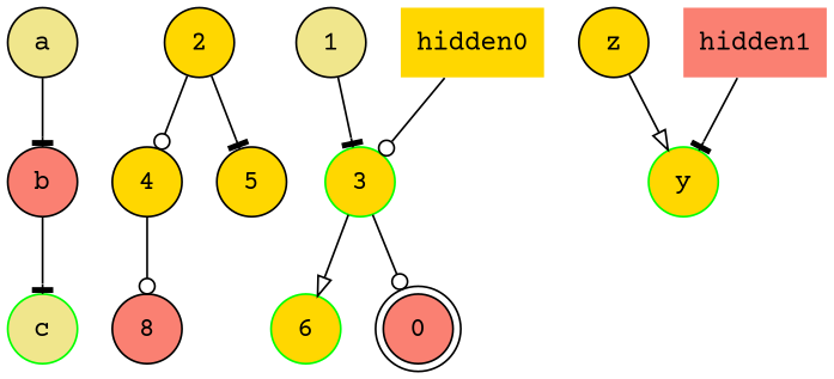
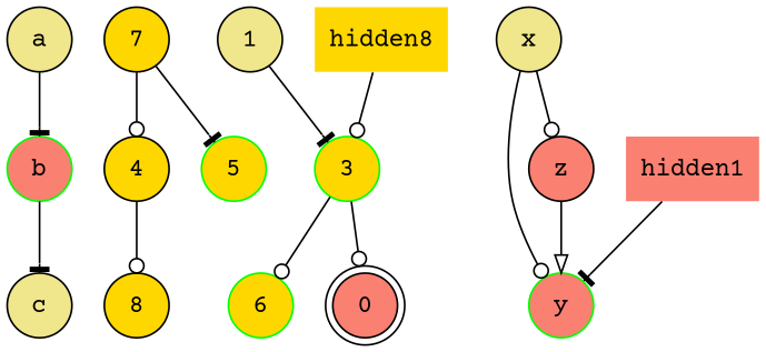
  digraph {
    fontname="Courier Prime"
    node [fillcolor=salmon fontname="Courier Prime" shape=circle style=filled]
    edge [arrowhead=odot fontname="Courier Prime"]
-   c [fillcolor=khaki color=green]
-   b
+   c [fillcolor=khaki]
+   b [color=green]
    a [fillcolor=khaki]
    4 [fillcolor=gold]
-   8
+   8 [fillcolor=gold]
    3 [color=green fillcolor=gold]
    6 [color=green fillcolor=gold]
    n8 [label=0 shape=doublecircle]
-   2 [fillcolor=gold]
-   5 [fillcolor=gold]
+   2 [fillcolor=gold label=7]
+   5 [fillcolor=gold color=green]
    1 [fillcolor=khaki]
-   y [color=green fillcolor=gold]
-   z [fillcolor=gold]
-   hidden0 [fillcolor=gold shape=plaintext]
+   y [color=green]
+   z
+   x [fillcolor=khaki]
+   hidden0 [fillcolor=gold shape=plaintext label=hidden8]
    hidden1 [shape=plaintext]
    b -> c [arrowhead=tee]
    a -> b [arrowhead=tee]
    4 -> 8
-   3 -> 6 [arrowhead=onormal]
+   3 -> 6
    3 -> n8
    2 -> 4
    2 -> 5 [arrowhead=tee]
    1 -> 3 [arrowhead=tee]
    z -> y [arrowhead=onormal]
+   x -> y
+   x -> z
    hidden0 -> 3
    hidden1 -> y [arrowhead=tee]
  }
